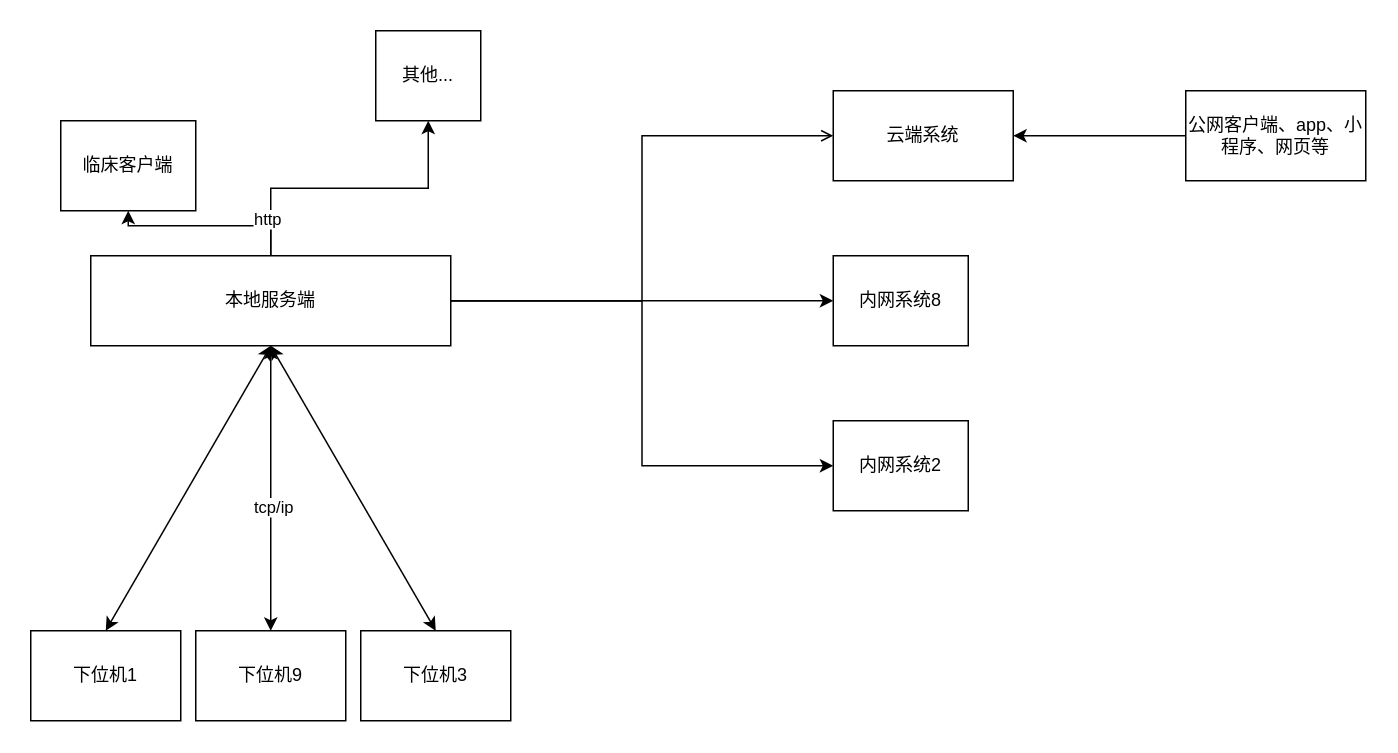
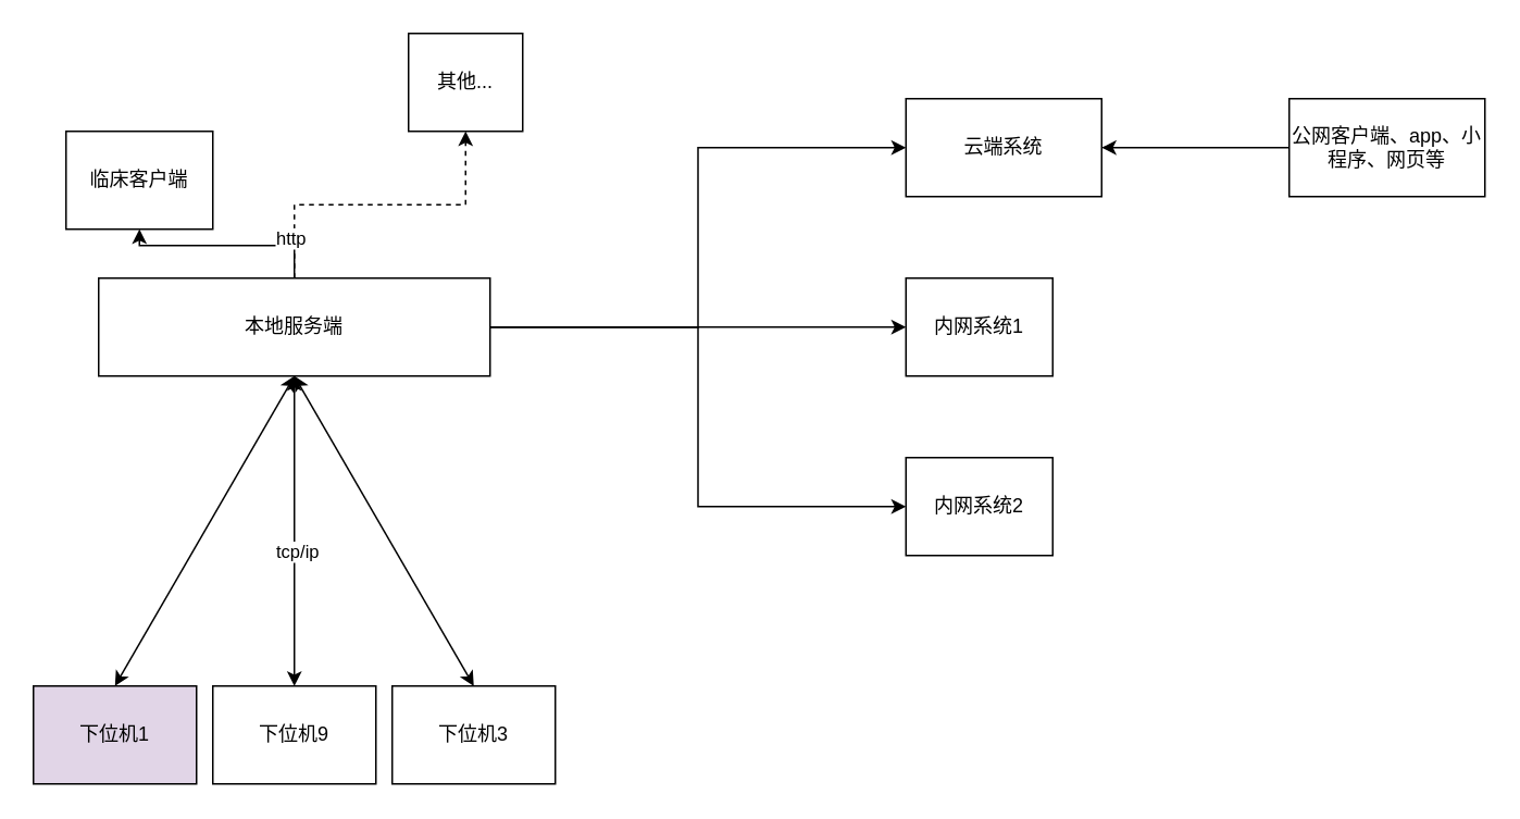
  <mxCell id="0" />
  <mxCell id="1" parent="0" />
  <mxCell id="2" style="edgeStyle=orthogonalEdgeStyle;rounded=0;orthogonalLoop=1;jettySize=auto;html=1;" edge="1" parent="1" source="8" target="17"><mxGeometry relative="1" as="geometry" /></mxCell>
  <mxCell id="3" style="edgeStyle=orthogonalEdgeStyle;rounded=0;orthogonalLoop=1;jettySize=auto;html=1;exitX=1;exitY=0.5;exitDx=0;exitDy=0;entryX=0;entryY=0.5;entryDx=0;entryDy=0;" edge="1" parent="1" source="8" target="18"><mxGeometry relative="1" as="geometry" /></mxCell>
- <mxCell id="4" style="edgeStyle=orthogonalEdgeStyle;rounded=0;orthogonalLoop=1;jettySize=auto;html=1;entryX=0;entryY=0.5;entryDx=0;entryDy=0;endArrow=open;" edge="1" parent="1" source="8" target="19"><mxGeometry relative="1" as="geometry" /></mxCell>
+ <mxCell id="4" style="edgeStyle=orthogonalEdgeStyle;rounded=0;orthogonalLoop=1;jettySize=auto;html=1;entryX=0;entryY=0.5;entryDx=0;entryDy=0;" edge="1" parent="1" source="8" target="19"><mxGeometry relative="1" as="geometry" /></mxCell>
  <mxCell id="5" style="edgeStyle=orthogonalEdgeStyle;rounded=0;orthogonalLoop=1;jettySize=auto;html=1;entryX=0.5;entryY=1;entryDx=0;entryDy=0;" edge="1" parent="1" source="8" target="11"><mxGeometry relative="1" as="geometry" /></mxCell>
- <mxCell id="6" style="edgeStyle=orthogonalEdgeStyle;rounded=0;orthogonalLoop=1;jettySize=auto;html=1;entryX=0.5;entryY=1;entryDx=0;entryDy=0;" edge="1" parent="1" source="8" target="22"><mxGeometry relative="1" as="geometry" /></mxCell>
+ <mxCell id="6" style="edgeStyle=orthogonalEdgeStyle;rounded=0;orthogonalLoop=1;jettySize=auto;html=1;entryX=0.5;entryY=1;entryDx=0;entryDy=0;dashed=1;" edge="1" parent="1" source="8" target="22"><mxGeometry relative="1" as="geometry" /></mxCell>
  <mxCell id="7" value="http" style="edgeLabel;html=1;align=center;verticalAlign=middle;resizable=0;points=[];" vertex="1" connectable="0" parent="6"><mxGeometry x="-0.744" y="3" relative="1" as="geometry"><mxPoint as="offset" /></mxGeometry></mxCell>
  <mxCell id="8" value="本地服务端" style="rounded=0;whiteSpace=wrap;html=1;" vertex="1" parent="1"><mxGeometry x="60" y="170" width="240" height="60" as="geometry" /></mxCell>
- <mxCell id="9" value="下位机1" style="rounded=0;whiteSpace=wrap;html=1;" vertex="1" parent="1"><mxGeometry x="20" y="420" width="100" height="60" as="geometry" /></mxCell>
+ <mxCell id="9" value="下位机1" style="rounded=0;whiteSpace=wrap;html=1;fillColor=#e1d5e7;" vertex="1" parent="1"><mxGeometry x="20" y="420" width="100" height="60" as="geometry" /></mxCell>
  <mxCell id="10" value="" style="endArrow=classic;startArrow=classic;html=1;rounded=0;exitX=0.5;exitY=0;exitDx=0;exitDy=0;entryX=0.5;entryY=1;entryDx=0;entryDy=0;" edge="1" parent="1" source="9" target="8"><mxGeometry width="50" height="50" relative="1" as="geometry"><mxPoint x="170" y="280" as="sourcePoint" /><mxPoint x="180" y="230" as="targetPoint" /></mxGeometry></mxCell>
  <mxCell id="11" value="临床客户端" style="rounded=0;whiteSpace=wrap;html=1;" vertex="1" parent="1"><mxGeometry x="40" y="80" width="90" height="60" as="geometry" /></mxCell>
  <mxCell id="12" value="下位机9" style="rounded=0;whiteSpace=wrap;html=1;" vertex="1" parent="1"><mxGeometry x="130" y="420" width="100" height="60" as="geometry" /></mxCell>
  <mxCell id="13" value="下位机3" style="rounded=0;whiteSpace=wrap;html=1;" vertex="1" parent="1"><mxGeometry x="240" y="420" width="100" height="60" as="geometry" /></mxCell>
  <mxCell id="14" value="" style="endArrow=classic;startArrow=classic;html=1;rounded=0;exitX=0.5;exitY=0;exitDx=0;exitDy=0;entryX=0.5;entryY=1;entryDx=0;entryDy=0;" edge="1" parent="1" source="12" target="8"><mxGeometry width="50" height="50" relative="1" as="geometry"><mxPoint x="160" y="430" as="sourcePoint" /><mxPoint x="220" y="240" as="targetPoint" /></mxGeometry></mxCell>
  <mxCell id="15" value="tcp/ip" style="edgeLabel;html=1;align=center;verticalAlign=middle;resizable=0;points=[];" vertex="1" connectable="0" parent="14"><mxGeometry x="-0.126" y="-1" relative="1" as="geometry"><mxPoint as="offset" /></mxGeometry></mxCell>
  <mxCell id="16" value="" style="endArrow=classic;startArrow=classic;html=1;rounded=0;exitX=0.5;exitY=0;exitDx=0;exitDy=0;entryX=0.5;entryY=1;entryDx=0;entryDy=0;" edge="1" parent="1" source="13" target="8"><mxGeometry width="50" height="50" relative="1" as="geometry"><mxPoint x="170" y="440" as="sourcePoint" /><mxPoint x="240" y="250" as="targetPoint" /></mxGeometry></mxCell>
- <mxCell id="17" value="内网系统8" style="rounded=0;whiteSpace=wrap;html=1;" vertex="1" parent="1"><mxGeometry x="555" y="170" width="90" height="60" as="geometry" /></mxCell>
+ <mxCell id="17" value="内网系统1" style="rounded=0;whiteSpace=wrap;html=1;" vertex="1" parent="1"><mxGeometry x="555" y="170" width="90" height="60" as="geometry" /></mxCell>
  <mxCell id="18" value="内网系统2" style="rounded=0;whiteSpace=wrap;html=1;" vertex="1" parent="1"><mxGeometry x="555" y="280" width="90" height="60" as="geometry" /></mxCell>
  <mxCell id="19" value="云端系统" style="rounded=0;whiteSpace=wrap;html=1;" vertex="1" parent="1"><mxGeometry x="555" y="60" width="120" height="60" as="geometry" /></mxCell>
  <mxCell id="20" style="edgeStyle=orthogonalEdgeStyle;rounded=0;orthogonalLoop=1;jettySize=auto;html=1;entryX=1;entryY=0.5;entryDx=0;entryDy=0;" edge="1" parent="1" source="21" target="19"><mxGeometry relative="1" as="geometry" /></mxCell>
  <mxCell id="21" value="公网客户端、app、小程序、网页等" style="rounded=0;whiteSpace=wrap;html=1;" vertex="1" parent="1"><mxGeometry x="790" y="60" width="120" height="60" as="geometry" /></mxCell>
  <mxCell id="22" value="其他..." style="rounded=0;whiteSpace=wrap;html=1;" vertex="1" parent="1"><mxGeometry x="250" y="20" width="70" height="60" as="geometry" /></mxCell>
  <mxCell id="23" style="edgeStyle=orthogonalEdgeStyle;rounded=0;orthogonalLoop=1;jettySize=auto;html=1;exitX=0.5;exitY=1;exitDx=0;exitDy=0;" edge="1" parent="1" source="8" target="8"><mxGeometry relative="1" as="geometry" /></mxCell>
